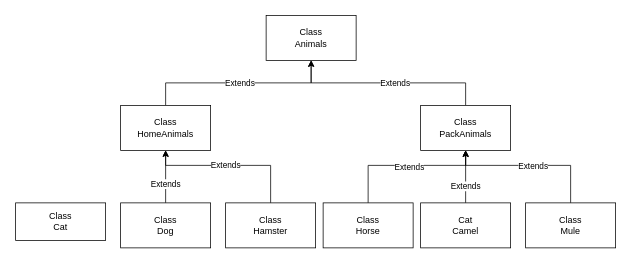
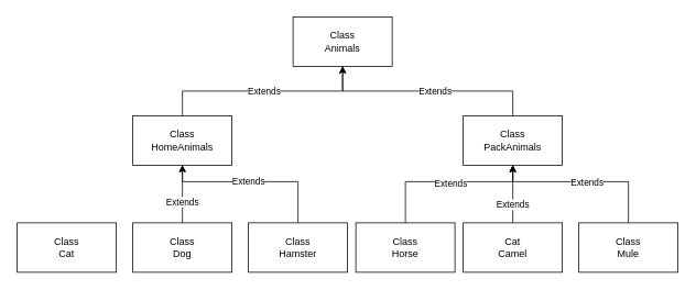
  <mxCell id="0" />
  <mxCell id="1" parent="0" />
  <mxCell id="2" value="Class&lt;div&gt;Animals&lt;/div&gt;" style="rounded=0;whiteSpace=wrap;html=1;" parent="1" vertex="1"><mxGeometry x="354" y="20" width="120" height="60" as="geometry" /></mxCell>
  <mxCell id="3" style="edgeStyle=orthogonalEdgeStyle;rounded=0;orthogonalLoop=1;jettySize=auto;html=1;entryX=0.5;entryY=1;entryDx=0;entryDy=0;" parent="1" source="5" target="2" edge="1"><mxGeometry relative="1" as="geometry"><Array as="points"><mxPoint x="220" y="110" /><mxPoint x="414" y="110" /></Array></mxGeometry></mxCell>
  <mxCell id="4" value="Extends" style="edgeLabel;html=1;align=center;verticalAlign=middle;resizable=0;points=[];" parent="3" vertex="1" connectable="0"><mxGeometry x="0.009" relative="1" as="geometry"><mxPoint as="offset" /></mxGeometry></mxCell>
  <mxCell id="5" value="Class&lt;div&gt;HomeAnimals&lt;/div&gt;" style="rounded=0;whiteSpace=wrap;html=1;" parent="1" vertex="1"><mxGeometry x="160" y="140" width="120" height="60" as="geometry" /></mxCell>
  <mxCell id="6" style="edgeStyle=orthogonalEdgeStyle;rounded=0;orthogonalLoop=1;jettySize=auto;html=1;entryX=0.5;entryY=1;entryDx=0;entryDy=0;" parent="1" source="8" target="2" edge="1"><mxGeometry relative="1" as="geometry"><Array as="points"><mxPoint x="620" y="110" /><mxPoint x="414" y="110" /></Array></mxGeometry></mxCell>
  <mxCell id="7" value="Extends" style="edgeLabel;html=1;align=center;verticalAlign=middle;resizable=0;points=[];" parent="6" vertex="1" connectable="0"><mxGeometry x="-0.063" relative="1" as="geometry"><mxPoint as="offset" /></mxGeometry></mxCell>
  <mxCell id="8" value="Class&lt;div&gt;PackAnimals&lt;/div&gt;" style="rounded=0;whiteSpace=wrap;html=1;" parent="1" vertex="1"><mxGeometry x="560" y="140" width="120" height="60" as="geometry" /></mxCell>
- <mxCell id="9" value="Class&lt;div&gt;Cat&lt;/div&gt;" style="rounded=0;whiteSpace=wrap;html=1;" parent="1" vertex="1"><mxGeometry x="20" y="270" width="120" height="50" as="geometry" /></mxCell>
+ <mxCell id="9" value="Class&lt;div&gt;Cat&lt;/div&gt;" style="rounded=0;whiteSpace=wrap;html=1;" parent="1" vertex="1"><mxGeometry x="20" y="270" width="120" height="60" as="geometry" /></mxCell>
  <mxCell id="10" value="" style="edgeStyle=orthogonalEdgeStyle;rounded=0;orthogonalLoop=1;jettySize=auto;html=1;" parent="1" source="12" target="5" edge="1"><mxGeometry relative="1" as="geometry" /></mxCell>
  <mxCell id="11" value="Extends" style="edgeLabel;html=1;align=center;verticalAlign=middle;resizable=0;points=[];" parent="10" vertex="1" connectable="0"><mxGeometry x="-0.262" y="1" relative="1" as="geometry"><mxPoint as="offset" /></mxGeometry></mxCell>
  <mxCell id="12" value="Class&lt;div&gt;Dog&lt;/div&gt;" style="rounded=0;whiteSpace=wrap;html=1;" parent="1" vertex="1"><mxGeometry x="160" y="270" width="120" height="60" as="geometry" /></mxCell>
  <mxCell id="13" style="edgeStyle=orthogonalEdgeStyle;rounded=0;orthogonalLoop=1;jettySize=auto;html=1;entryX=0.5;entryY=1;entryDx=0;entryDy=0;" parent="1" source="15" target="5" edge="1"><mxGeometry relative="1" as="geometry"><Array as="points"><mxPoint x="360" y="220" /><mxPoint x="220" y="220" /></Array></mxGeometry></mxCell>
  <mxCell id="14" value="Extends" style="edgeLabel;html=1;align=center;verticalAlign=middle;resizable=0;points=[];" vertex="1" connectable="0" parent="13"><mxGeometry x="0.059" y="-1" relative="1" as="geometry"><mxPoint as="offset" /></mxGeometry></mxCell>
  <mxCell id="15" value="Class&lt;div&gt;Hamster&lt;/div&gt;" style="rounded=0;whiteSpace=wrap;html=1;" parent="1" vertex="1"><mxGeometry x="300" y="270" width="120" height="60" as="geometry" /></mxCell>
  <mxCell id="16" style="edgeStyle=orthogonalEdgeStyle;rounded=0;orthogonalLoop=1;jettySize=auto;html=1;entryX=0.5;entryY=1;entryDx=0;entryDy=0;" parent="1" source="18" target="8" edge="1"><mxGeometry relative="1" as="geometry" /></mxCell>
  <mxCell id="17" value="Extends" style="edgeLabel;html=1;align=center;verticalAlign=middle;resizable=0;points=[];" vertex="1" connectable="0" parent="16"><mxGeometry x="-0.337" y="1" relative="1" as="geometry"><mxPoint as="offset" /></mxGeometry></mxCell>
  <mxCell id="18" value="Cat&lt;div&gt;Camel&lt;/div&gt;" style="rounded=0;whiteSpace=wrap;html=1;" parent="1" vertex="1"><mxGeometry x="560" y="270" width="120" height="60" as="geometry" /></mxCell>
  <mxCell id="19" style="edgeStyle=orthogonalEdgeStyle;rounded=0;orthogonalLoop=1;jettySize=auto;html=1;entryX=0.5;entryY=1;entryDx=0;entryDy=0;" parent="1" source="21" target="8" edge="1"><mxGeometry relative="1" as="geometry"><Array as="points"><mxPoint x="760" y="220" /><mxPoint x="620" y="220" /></Array></mxGeometry></mxCell>
  <mxCell id="20" value="Extends" style="edgeLabel;html=1;align=center;verticalAlign=middle;resizable=0;points=[];" vertex="1" connectable="0" parent="19"><mxGeometry x="-0.036" relative="1" as="geometry"><mxPoint as="offset" /></mxGeometry></mxCell>
  <mxCell id="21" value="Class&lt;div&gt;Mule&lt;/div&gt;" style="rounded=0;whiteSpace=wrap;html=1;" parent="1" vertex="1"><mxGeometry x="700" y="270" width="120" height="60" as="geometry" /></mxCell>
  <mxCell id="22" style="edgeStyle=orthogonalEdgeStyle;rounded=0;orthogonalLoop=1;jettySize=auto;html=1;entryX=0.5;entryY=1;entryDx=0;entryDy=0;" parent="1" source="24" target="8" edge="1"><mxGeometry relative="1" as="geometry"><Array as="points"><mxPoint x="490" y="220" /><mxPoint x="620" y="220" /></Array></mxGeometry></mxCell>
  <mxCell id="23" value="Extends" style="edgeLabel;html=1;align=center;verticalAlign=middle;resizable=0;points=[];" parent="22" vertex="1" connectable="0"><mxGeometry x="0.029" y="-1" relative="1" as="geometry"><mxPoint x="1" as="offset" /></mxGeometry></mxCell>
  <mxCell id="24" value="Class&lt;div&gt;Horse&lt;/div&gt;" style="rounded=0;whiteSpace=wrap;html=1;" parent="1" vertex="1"><mxGeometry x="430" y="270" width="120" height="60" as="geometry" /></mxCell>
